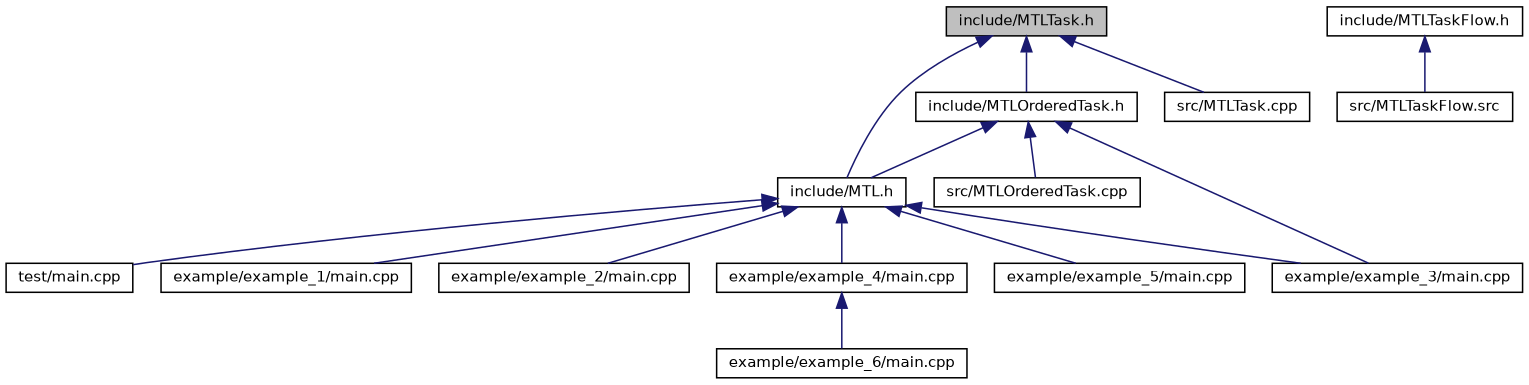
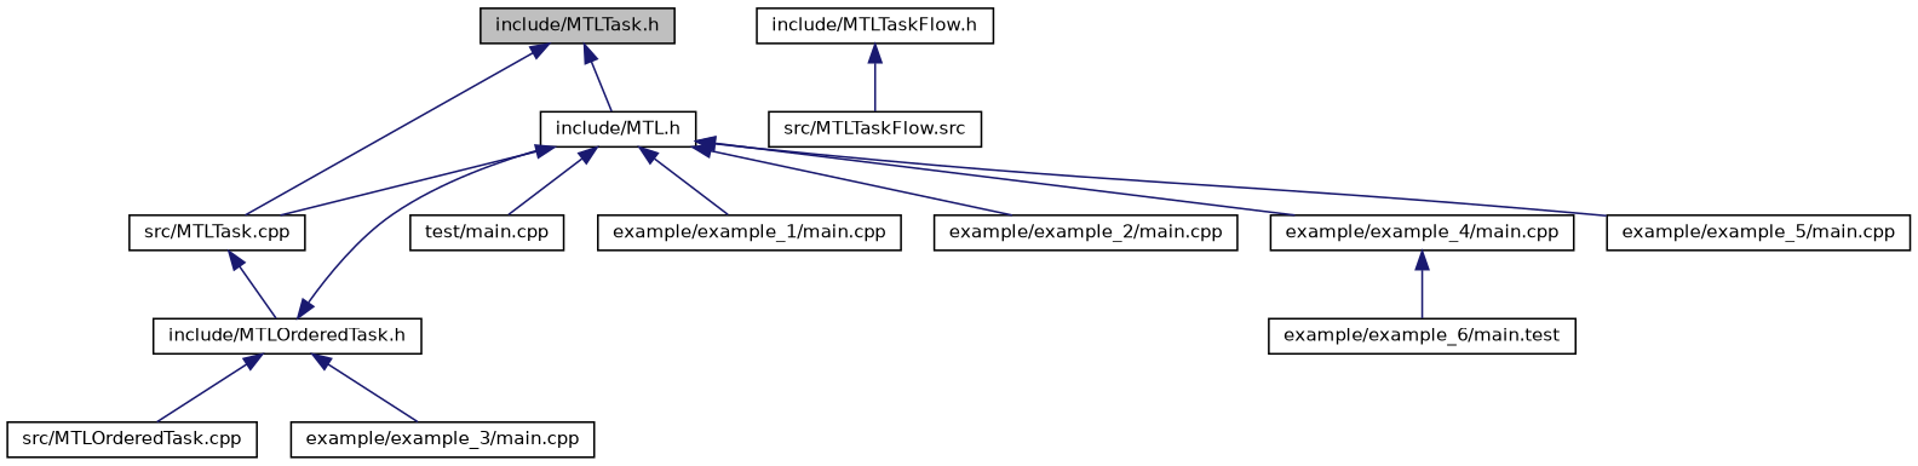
  digraph {
    node [color=black fillcolor=white fontname=Helvetica fontsize=10 shape=record style=filled]
    edge [color=midnightblue dir=back fontname=Helvetica fontsize=10 labelfontname=Helvetica labelfontsize=10 style=solid]
    n1 [fillcolor=grey75 fontcolor=black height=0.2 label="include/MTLTask.h" width=0.4]
    n2 [height=0.2 label="include/MTLOrderedTask.h" width=0.4]
    n3 [height=0.2 label="include/MTL.h" width=0.4]
    n4 [height=0.2 label="src/MTLTask.cpp" width=0.4]
    n5 [height=0.2 label="src/MTLOrderedTask.cpp" width=0.4]
    n6 [height=0.2 label="example/example_3/main.cpp" width=0.4]
    n7 [height=0.2 label="test/main.cpp" width=0.4]
    n8 [height=0.2 label="example/example_1/main.cpp" width=0.4]
    n9 [height=0.2 label="example/example_2/main.cpp" width=0.4]
    n10 [height=0.2 label="example/example_4/main.cpp" width=0.4]
    n11 [height=0.2 label="example/example_5/main.cpp" width=0.4]
    n12 [height=0.2 label="include/MTLTaskFlow.h" width=0.4]
    n13 [height=0.2 label="src/MTLTaskFlow.src" width=0.4]
-   n14 [height=0.2 label="example/example_6/main.cpp" width=0.4]
-   n1 -> n2
+   n14 [height=0.2 label="example/example_6/main.test" width=0.4]
+   n4 -> n2
    n1 -> n3
    n1 -> n4
    n2 -> n3
    n2 -> n5
    n2 -> n6
-   n3 -> n6
+   n3 -> n4
    n3 -> n7
    n3 -> n8
    n3 -> n9
    n3 -> n10
    n3 -> n11
    n10 -> n14
    n12 -> n13
  }
